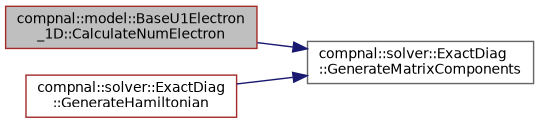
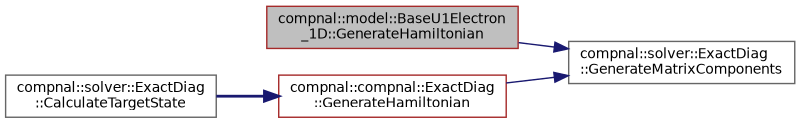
  digraph {
    rankdir=RL
    node [color=brown fillcolor=white fontname=Helvetica fontsize=10 shape=record style=filled]
    edge [color=midnightblue dir=back fontname=Helvetica fontsize=10 labelfontname=Helvetica labelfontsize=10 style=solid]
-   n1 [fillcolor=grey75 fontcolor=black height=0.2 label="compnal::model::BaseU1Electron\l_1D::CalculateNumElectron" width=0.4]
+   n1 [fillcolor=grey75 fontcolor=black height=0.2 label="compnal::model::BaseU1Electron\l_1D::GenerateHamiltonian" width=0.4]
    n2 [color=gray40 height=0.2 label="compnal::solver::ExactDiag\l::GenerateMatrixComponents" width=0.4]
-   n3 [height=0.2 label="compnal::solver::ExactDiag\l::GenerateHamiltonian" width=0.4]
+   n3 [height=0.2 label="compnal::compnal::ExactDiag\l::GenerateHamiltonian" width=0.4]
+   n4 [color=gray40 height=0.2 label="compnal::solver::ExactDiag\l::CalculateTargetState" width=0.4]
    n2 -> n1
    n2 -> n3
+   n3 -> n4 [style=bold]
  }
